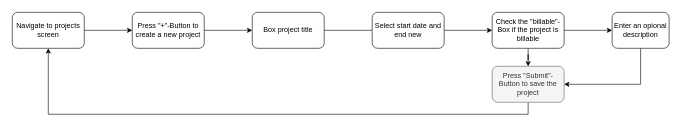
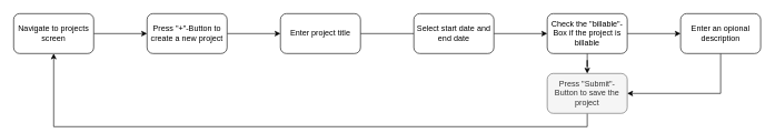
  <mxCell id="0" />
  <mxCell id="1" parent="0" />
  <mxCell id="2" value="" style="edgeStyle=orthogonalEdgeStyle;rounded=0;orthogonalLoop=1;jettySize=auto;html=1;" edge="1" parent="1" source="3" target="5"><mxGeometry relative="1" as="geometry" /></mxCell>
  <mxCell id="3" value="Navigate to projects screen" style="rounded=1;whiteSpace=wrap;html=1;" vertex="1" parent="1"><mxGeometry x="20" y="20" width="120" height="60" as="geometry" /></mxCell>
  <mxCell id="4" value="" style="edgeStyle=orthogonalEdgeStyle;rounded=0;orthogonalLoop=1;jettySize=auto;html=1;" edge="1" parent="1" source="5" target="7"><mxGeometry relative="1" as="geometry" /></mxCell>
  <mxCell id="5" value="Press &quot;+&quot;-Button to create a new project" style="whiteSpace=wrap;html=1;rounded=1;" vertex="1" parent="1"><mxGeometry x="220" y="20" width="120" height="60" as="geometry" /></mxCell>
  <mxCell id="6" value="" style="edgeStyle=orthogonalEdgeStyle;rounded=0;orthogonalLoop=1;jettySize=auto;html=1;endArrow=none;" edge="1" parent="1" source="7" target="9"><mxGeometry relative="1" as="geometry" /></mxCell>
- <mxCell id="7" value="Box project title" style="whiteSpace=wrap;html=1;rounded=1;" vertex="1" parent="1"><mxGeometry x="420" y="20" width="120" height="60" as="geometry" /></mxCell>
+ <mxCell id="7" value="Enter project title" style="whiteSpace=wrap;html=1;rounded=1;" vertex="1" parent="1"><mxGeometry x="420" y="20" width="120" height="60" as="geometry" /></mxCell>
  <mxCell id="8" value="" style="edgeStyle=orthogonalEdgeStyle;rounded=0;orthogonalLoop=1;jettySize=auto;html=1;" edge="1" parent="1" source="9" target="12"><mxGeometry relative="1" as="geometry" /></mxCell>
- <mxCell id="9" value="Select start date and end new" style="whiteSpace=wrap;html=1;rounded=1;" vertex="1" parent="1"><mxGeometry x="620" y="20" width="120" height="60" as="geometry" /></mxCell>
+ <mxCell id="9" value="Select start date and end date" style="whiteSpace=wrap;html=1;rounded=1;" vertex="1" parent="1"><mxGeometry x="620" y="20" width="120" height="60" as="geometry" /></mxCell>
  <mxCell id="10" value="" style="edgeStyle=orthogonalEdgeStyle;rounded=0;orthogonalLoop=1;jettySize=auto;html=1;" edge="1" parent="1" source="12" target="14"><mxGeometry relative="1" as="geometry" /></mxCell>
  <mxCell id="11" value="" style="edgeStyle=orthogonalEdgeStyle;rounded=0;orthogonalLoop=1;jettySize=auto;html=1;" edge="1" parent="1" source="12" target="16"><mxGeometry relative="1" as="geometry" /></mxCell>
  <mxCell id="12" value="Check the &quot;billable&quot;-Box if the project is billable" style="whiteSpace=wrap;html=1;rounded=1;" vertex="1" parent="1"><mxGeometry x="820" y="20" width="120" height="60" as="geometry" /></mxCell>
  <mxCell id="13" style="edgeStyle=orthogonalEdgeStyle;rounded=0;orthogonalLoop=1;jettySize=auto;html=1;exitX=0.5;exitY=1;exitDx=0;exitDy=0;entryX=0.5;entryY=1;entryDx=0;entryDy=0;" edge="1" parent="1" source="14" target="3"><mxGeometry relative="1" as="geometry" /></mxCell>
  <mxCell id="14" value="Press &quot;Submit&quot;-Button to save the project" style="whiteSpace=wrap;html=1;rounded=1;fillColor=#f5f5f5;fontColor=#333333;strokeColor=#666666;" vertex="1" parent="1"><mxGeometry x="820" y="110" width="120" height="60" as="geometry" /></mxCell>
  <mxCell id="15" style="edgeStyle=orthogonalEdgeStyle;rounded=0;orthogonalLoop=1;jettySize=auto;html=1;exitX=0.5;exitY=1;exitDx=0;exitDy=0;entryX=1;entryY=0.5;entryDx=0;entryDy=0;" edge="1" parent="1" source="16" target="14"><mxGeometry relative="1" as="geometry" /></mxCell>
- <mxCell id="16" value="Enter an opional description" style="whiteSpace=wrap;html=1;rounded=1;" vertex="1" parent="1"><mxGeometry x="1020" y="20" width="95" height="60" as="geometry" /></mxCell>
+ <mxCell id="16" value="Enter an opional description" style="whiteSpace=wrap;html=1;rounded=1;" vertex="1" parent="1"><mxGeometry x="1020" y="20" width="120" height="60" as="geometry" /></mxCell>
